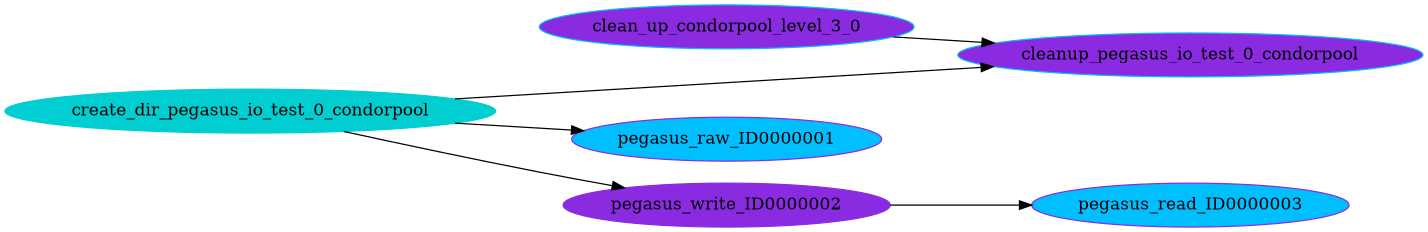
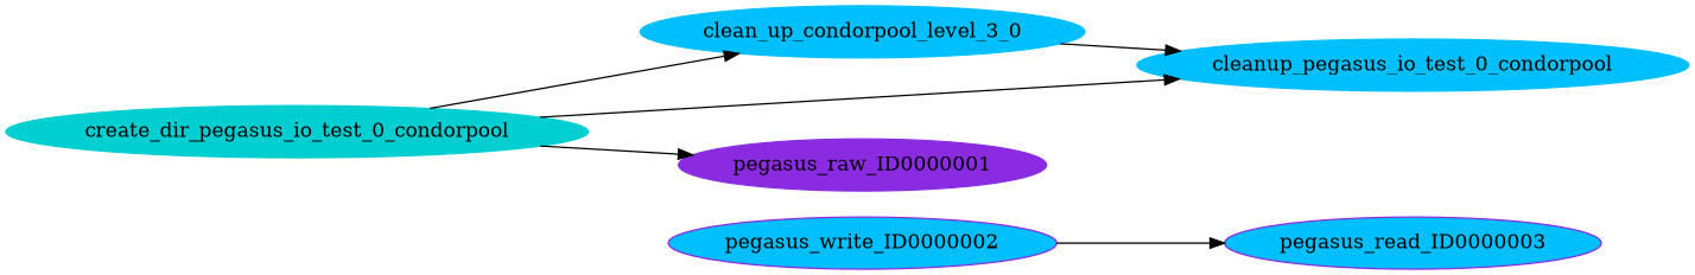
  digraph {
    rankdir=LR
    node [color=blueviolet shape=ellipse style=filled]
    edge [arrowhead=normal arrowsize=1.0]
-   n1 [color=deepskyblue label=clean_up_condorpool_level_3_0 fillcolor=blueviolet]
-   n2 [color=deepskyblue label=cleanup_pegasus_io_test_0_condorpool fillcolor=blueviolet]
+   n1 [color=deepskyblue label=clean_up_condorpool_level_3_0]
+   n2 [color=deepskyblue label=cleanup_pegasus_io_test_0_condorpool]
    n3 [color=darkturquoise label=create_dir_pegasus_io_test_0_condorpool]
-   n4 [label=pegasus_raw_ID0000001 fillcolor=deepskyblue]
-   n5 [label=pegasus_write_ID0000002]
+   n4 [label=pegasus_raw_ID0000001]
+   n5 [label=pegasus_write_ID0000002 fillcolor=deepskyblue]
    n6 [fillcolor=deepskyblue label=pegasus_read_ID0000003]
    n1 -> n2
    n3 -> n2
    n3 -> n4
-   n3 -> n5
+   n3 -> n1
    n5 -> n6
  }
